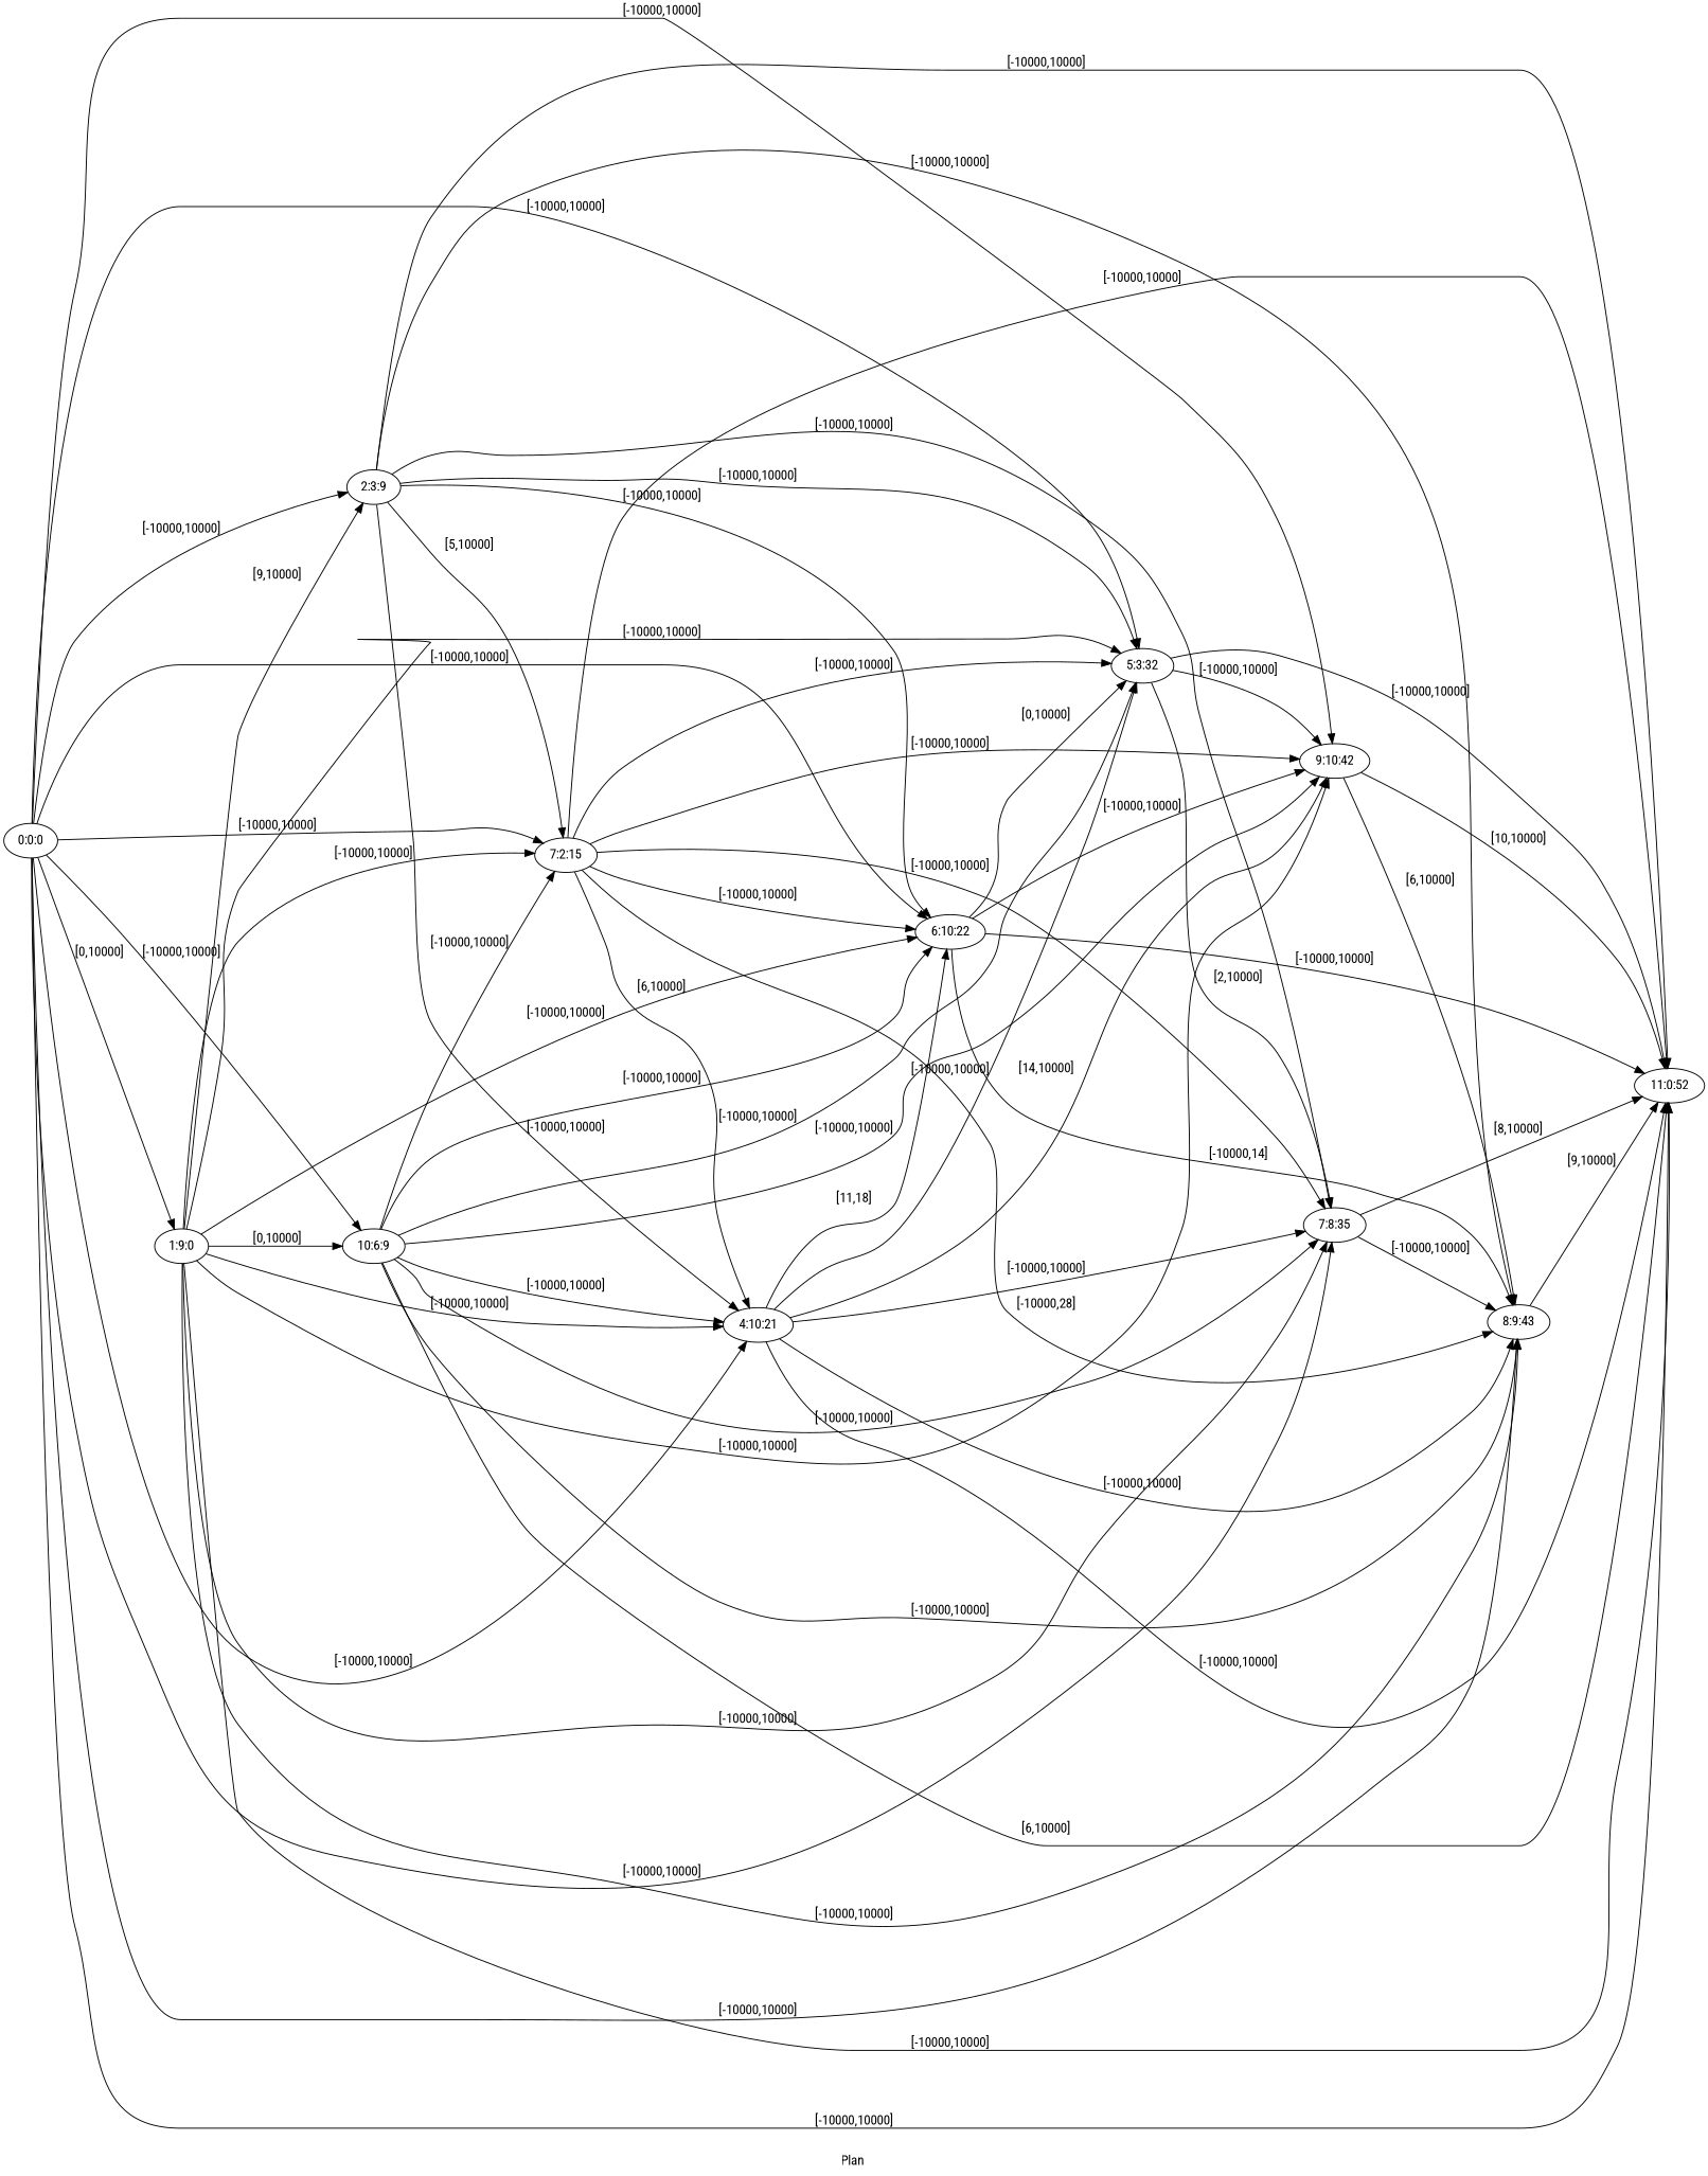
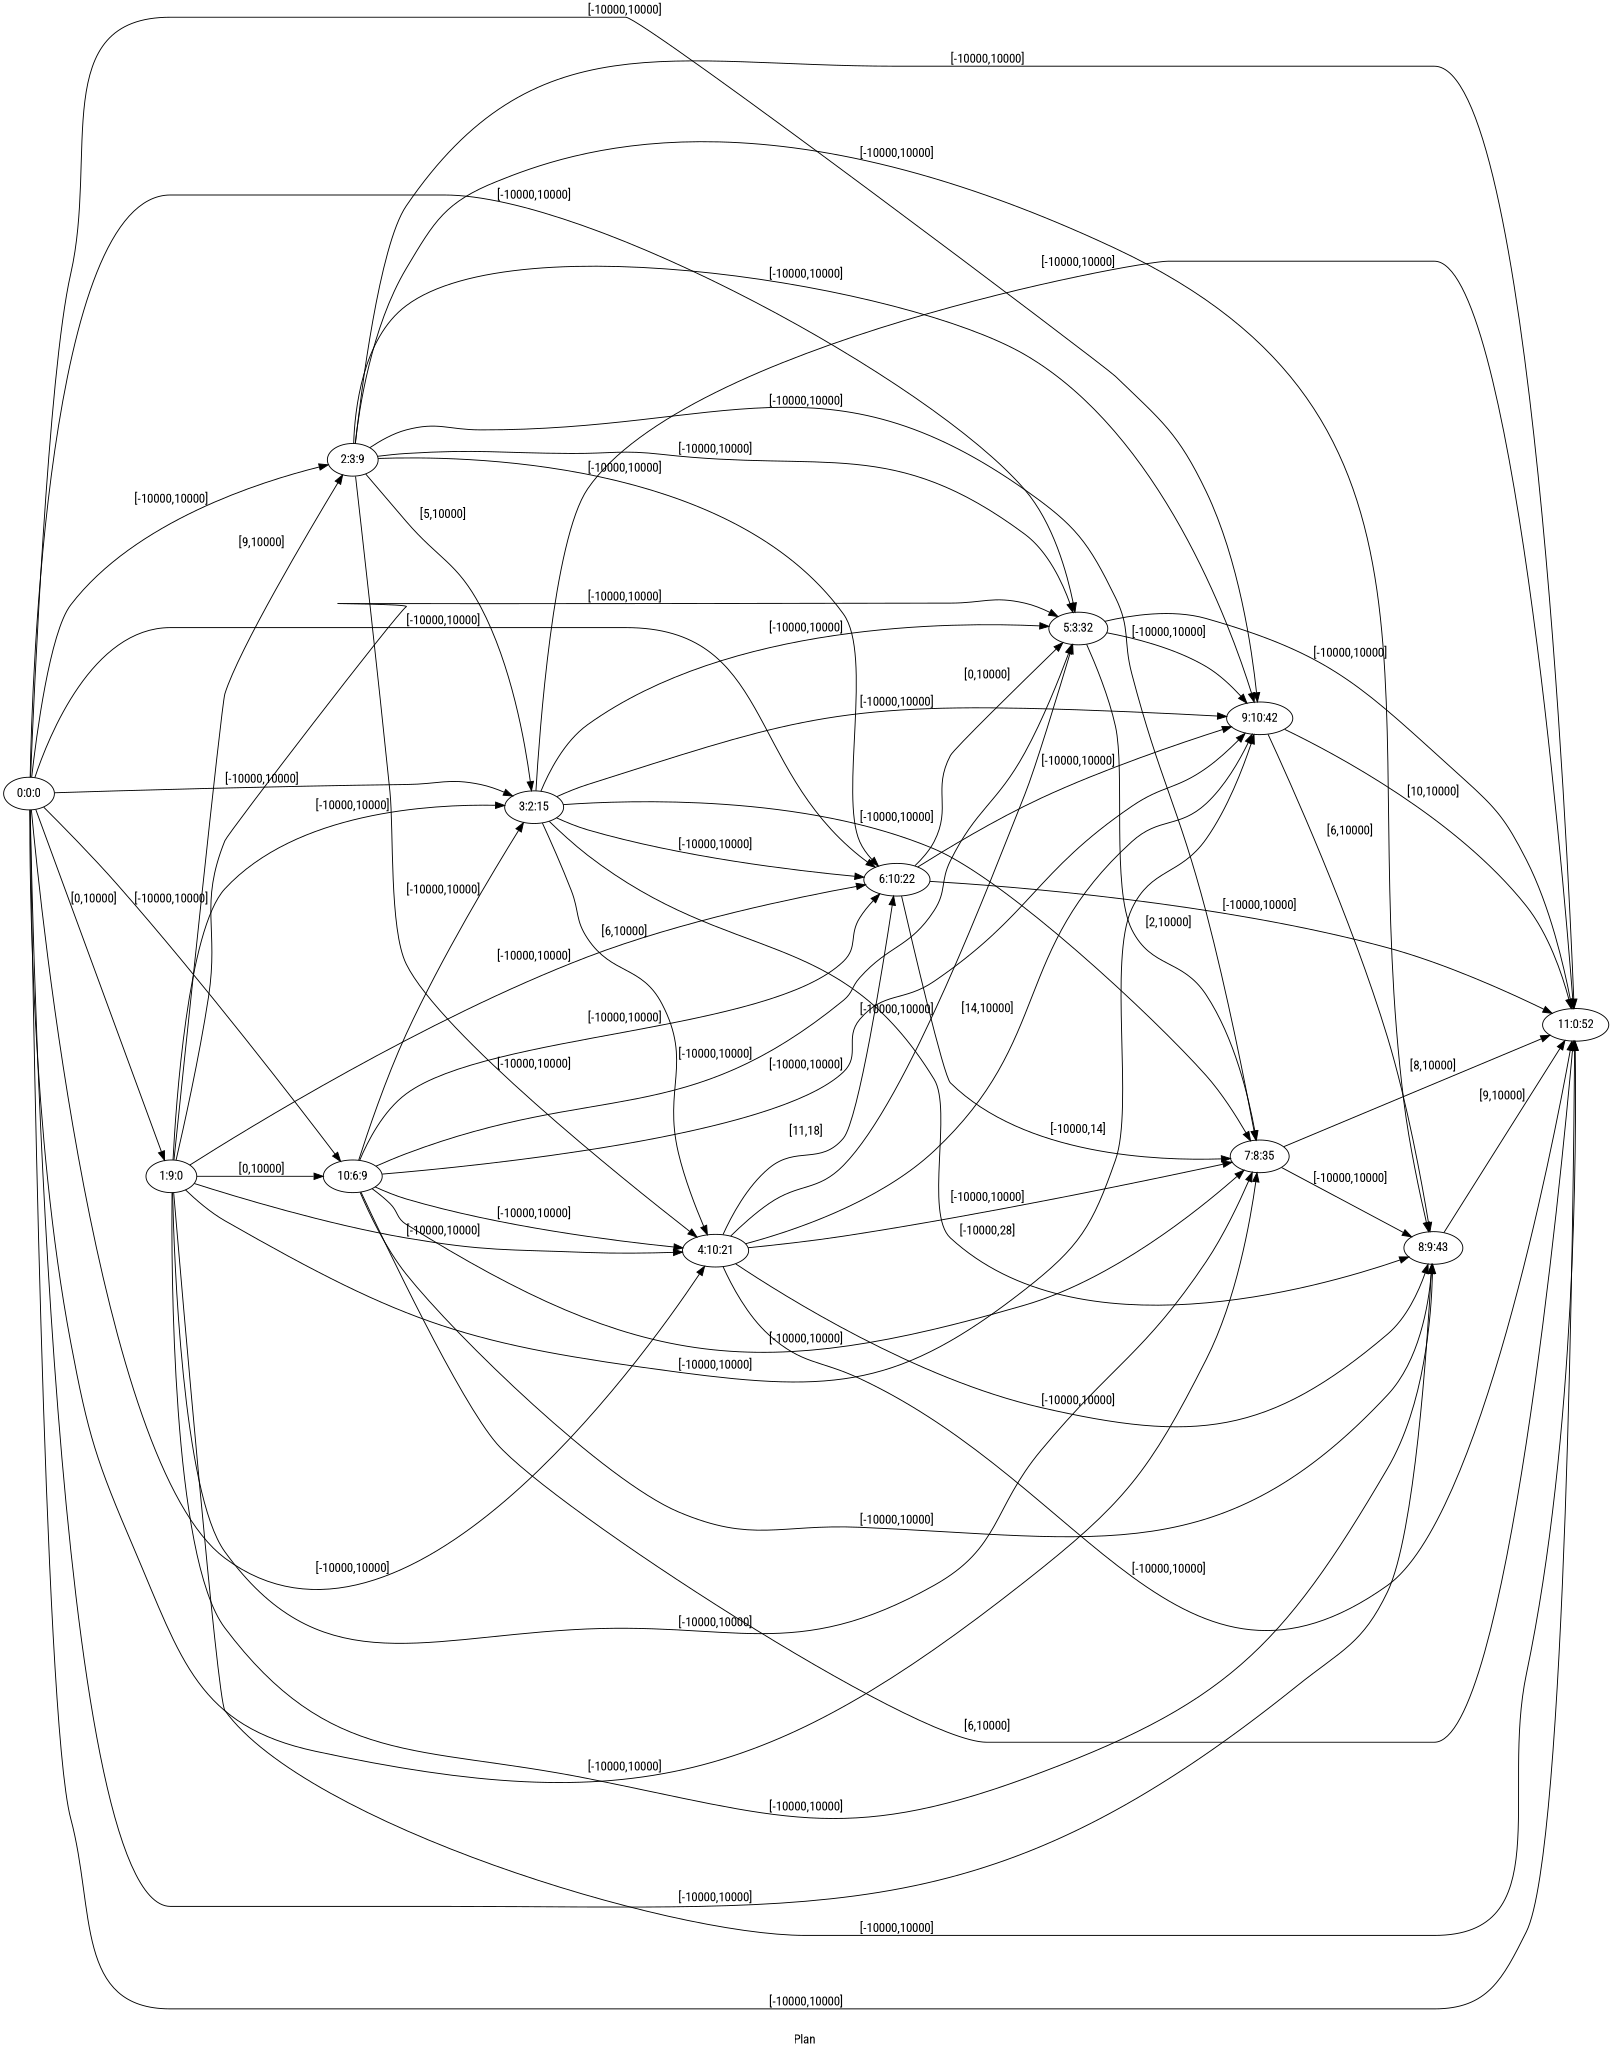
  digraph {
    fldt=0.526321
    fontname="Roboto Condensed"
    label="Plan "
    nodesep=.45
    rankdir=LR
    node [fontname="Roboto Condensed"]
    edge [fontname="Roboto Condensed"]
    "0:0:0"
    "1:9:0"
    "2:3:9"
-   "3:2:15" [label="7:2:15"]
+   "3:2:15"
    "4:10:21"
    "5:3:32"
    n7 [label="6:10:22"]
    "7:8:35"
    "8:9:43"
    "9:10:42"
    "10:6:9"
    "11:0:52"
    "0:0:0" -> "1:9:0" [label="[0,10000]"]
    "0:0:0" -> "2:3:9" [label="[-10000,10000]"]
    "0:0:0" -> "3:2:15" [label="[-10000,10000]"]
    "0:0:0" -> "4:10:21" [label="[-10000,10000]"]
    "0:0:0" -> "5:3:32" [label="[-10000,10000]"]
    "0:0:0" -> n7 [label="[-10000,10000]"]
    "0:0:0" -> "7:8:35" [label="[-10000,10000]"]
    "0:0:0" -> "8:9:43" [label="[-10000,10000]"]
    "0:0:0" -> "9:10:42" [label="[-10000,10000]"]
    "0:0:0" -> "10:6:9" [label="[-10000,10000]"]
    "0:0:0" -> "11:0:52" [label="[-10000,10000]"]
    "1:9:0" -> "2:3:9" [label="[9,10000]"]
    "1:9:0" -> "3:2:15" [label="[-10000,10000]"]
    "1:9:0" -> "4:10:21" [label="[-10000,10000]"]
    "1:9:0" -> "5:3:32" [label="[-10000,10000]"]
    "1:9:0" -> n7 [label="[-10000,10000]"]
    "1:9:0" -> "7:8:35" [label="[-10000,10000]"]
    "1:9:0" -> "8:9:43" [label="[-10000,10000]"]
    "1:9:0" -> "9:10:42" [label="[-10000,10000]"]
    "1:9:0" -> "10:6:9" [label="[0,10000]"]
    "1:9:0" -> "11:0:52" [label="[-10000,10000]"]
    "2:3:9" -> "3:2:15" [label="[5,10000]"]
    "2:3:9" -> "4:10:21" [label="[-10000,10000]"]
    "2:3:9" -> "5:3:32" [label="[-10000,10000]"]
    "2:3:9" -> n7 [label="[-10000,10000]"]
    "2:3:9" -> "7:8:35" [label="[-10000,10000]"]
    "2:3:9" -> "8:9:43" [label="[-10000,10000]"]
+   "2:3:9" -> "9:10:42" [label="[-10000,10000]"]
    "2:3:9" -> "11:0:52" [label="[-10000,10000]"]
    "3:2:15" -> "4:10:21" [label="[6,10000]"]
    "3:2:15" -> "5:3:32" [label="[-10000,10000]"]
    "3:2:15" -> n7 [label="[-10000,10000]"]
    "3:2:15" -> "7:8:35" [label="[-10000,10000]"]
    "3:2:15" -> "8:9:43" [label="[-10000,28]"]
    "3:2:15" -> "9:10:42" [label="[-10000,10000]"]
    "3:2:15" -> "11:0:52" [label="[-10000,10000]"]
    "4:10:21" -> "5:3:32" [label="[-10000,10000]"]
    "4:10:21" -> n7 [label="[11,18]"]
    "4:10:21" -> "7:8:35" [label="[-10000,10000]"]
    "4:10:21" -> "8:9:43" [label="[-10000,10000]"]
    "4:10:21" -> "9:10:42" [label="[14,10000]"]
    "4:10:21" -> "11:0:52" [label="[-10000,10000]"]
    "5:3:32" -> "7:8:35" [label="[2,10000]"]
    "5:3:32" -> "9:10:42" [label="[-10000,10000]"]
    "5:3:32" -> "11:0:52" [label="[-10000,10000]"]
    n7 -> "5:3:32" [label="[0,10000]"]
-   n7 -> "8:9:43" [label="[-10000,14]"]
+   n7 -> "7:8:35" [label="[-10000,14]"]
    n7 -> "9:10:42" [label="[-10000,10000]"]
    n7 -> "11:0:52" [label="[-10000,10000]"]
    "7:8:35" -> "8:9:43" [label="[-10000,10000]"]
    "7:8:35" -> "11:0:52" [label="[8,10000]"]
    "8:9:43" -> "11:0:52" [label="[9,10000]"]
    "9:10:42" -> "8:9:43" [label="[6,10000]"]
    "9:10:42" -> "11:0:52" [label="[10,10000]"]
    "10:6:9" -> "3:2:15" [label="[-10000,10000]"]
    "10:6:9" -> "4:10:21" [label="[-10000,10000]"]
    "10:6:9" -> "5:3:32" [label="[-10000,10000]"]
    "10:6:9" -> n7 [label="[-10000,10000]"]
    "10:6:9" -> "7:8:35" [label="[-10000,10000]"]
    "10:6:9" -> "8:9:43" [label="[-10000,10000]"]
    "10:6:9" -> "9:10:42" [label="[-10000,10000]"]
    "10:6:9" -> "11:0:52" [label="[6,10000]"]
  }
